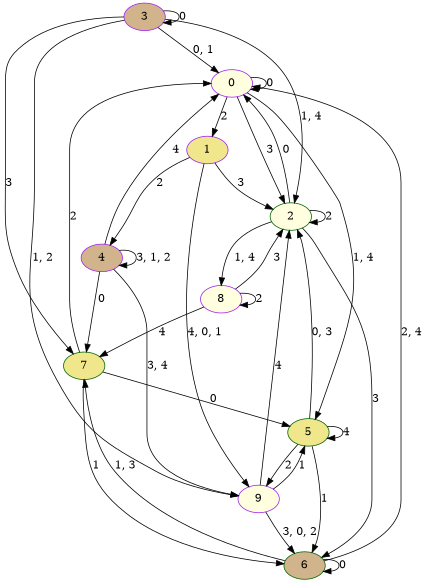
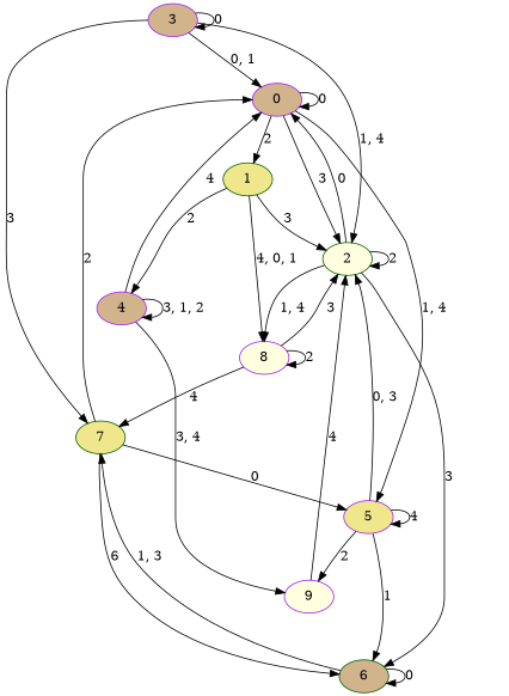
  digraph {
    node [color=purple fillcolor=tan style=filled]
-   n1 [fillcolor=lightyellow label=0]
-   n2 [fillcolor=khaki label=1]
+   n1 [label=0]
+   n2 [color=darkgreen fillcolor=khaki label=1]
    n3 [color=darkgreen fillcolor=lightyellow label=2]
-   n4 [color=darkgreen fillcolor=khaki label=5]
+   n4 [fillcolor=khaki label=5]
    n5 [label=4]
    n6 [fillcolor=lightyellow label=9]
    n7 [color=darkgreen label=6]
    n8 [fillcolor=lightyellow label=8]
    n9 [color=darkgreen fillcolor=khaki label=7]
    n10 [label=3]
    n1 -> n1 [label=0]
    n1 -> n2 [label=2]
    n1 -> n3 [label=3]
    n1 -> n4 [label="1, 4"]
    n2 -> n3 [label=3]
    n2 -> n5 [label=2]
-   n2 -> n6 [label="4, 0, 1"]
+   n2 -> n8 [label="4, 0, 1"]
    n3 -> n1 [label=0]
    n3 -> n3 [label=2]
    n3 -> n7 [label=3]
    n3 -> n8 [label="1, 4"]
    n4 -> n3 [label="0, 3"]
    n4 -> n4 [label=4]
    n4 -> n6 [label=2]
    n4 -> n7 [label=1]
    n5 -> n1 [label=4]
    n5 -> n5 [label="3, 1, 2"]
    n5 -> n6 [label="3, 4"]
-   n5 -> n9 [label=0]
    n6 -> n3 [label=4]
-   n6 -> n4 [label=1]
-   n6 -> n7 [label="3, 0, 2"]
-   n7 -> n1 [label="2, 4"]
    n7 -> n7 [label=0]
    n7 -> n9 [label="1, 3"]
    n8 -> n3 [label=3]
    n8 -> n8 [label=2]
    n8 -> n9 [label=4]
    n9 -> n1 [label=2]
    n9 -> n4 [label=0]
-   n9 -> n7 [label=1]
+   n9 -> n7 [label=6]
    n10 -> n1 [label="0, 1"]
    n10 -> n3 [label="1, 4"]
-   n10 -> n6 [label="1, 2"]
    n10 -> n9 [label=3]
    n10 -> n10 [label=0]
  }
